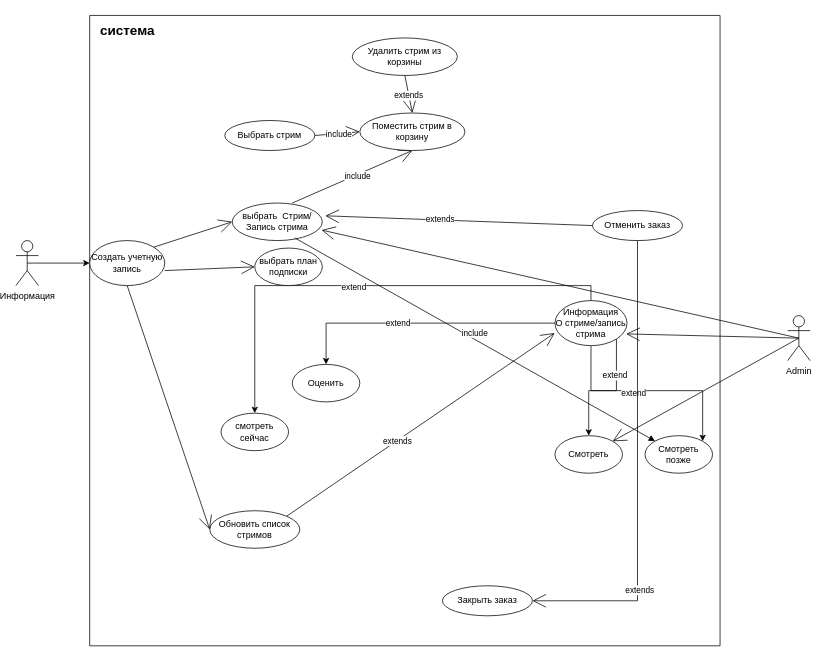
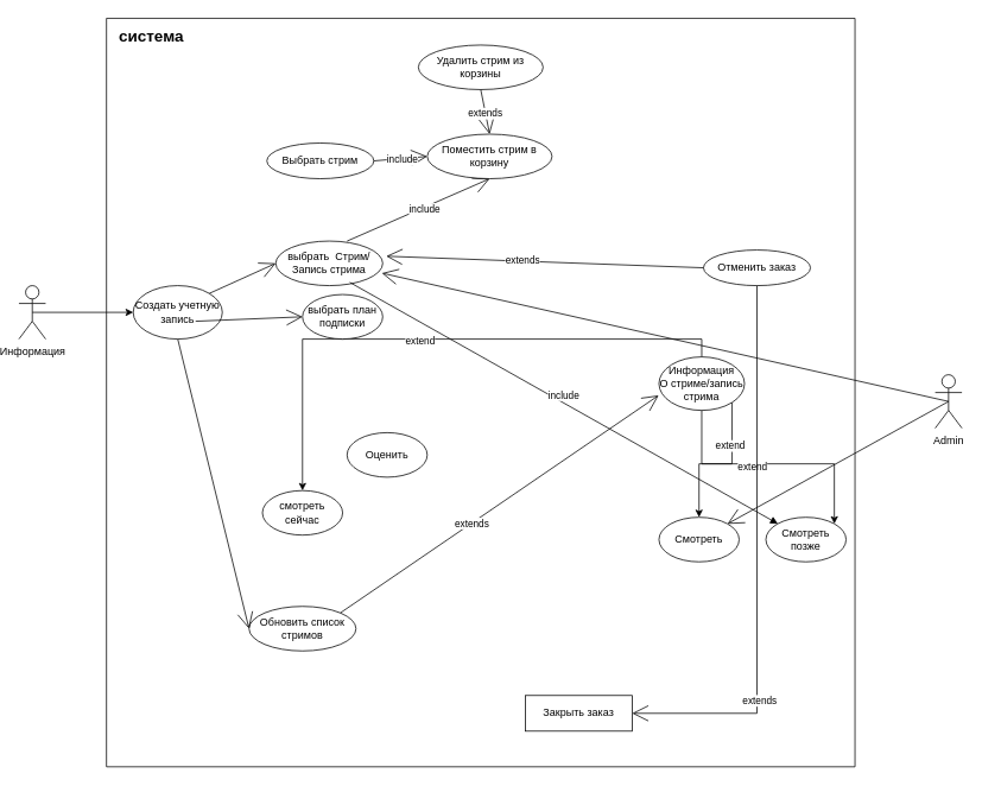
  <mxCell id="0" />
  <mxCell id="1" parent="0" />
  <mxCell id="2" value="" style="endArrow=open;endSize=16;endFill=0;html=1;rounded=0;entryX=0.5;entryY=1;entryDx=0;entryDy=0;exitX=0.5;exitY=0;exitDx=0;exitDy=0;" parent="1" target="9" edge="1"><mxGeometry width="160" relative="1" as="geometry"><mxPoint x="389" y="270" as="sourcePoint" /><mxPoint x="519" y="160" as="targetPoint" /></mxGeometry></mxCell>
  <mxCell id="3" value="include" style="edgeLabel;html=1;align=center;verticalAlign=middle;resizable=0;points=[];" parent="2" vertex="1" connectable="0"><mxGeometry x="0.075" y="-1" relative="1" as="geometry"><mxPoint as="offset" /></mxGeometry></mxCell>
  <mxCell id="4" value="" style="endArrow=open;endSize=16;endFill=0;html=1;rounded=0;exitX=0.5;exitY=0.5;exitDx=0;exitDy=0;exitPerimeter=0;entryX=0.992;entryY=0.72;entryDx=0;entryDy=0;entryPerimeter=0;" parent="1" source="44" target="17" edge="1"><mxGeometry width="160" relative="1" as="geometry"><mxPoint x="1029" y="440" as="sourcePoint" /><mxPoint x="431.426" y="304.142" as="targetPoint" /></mxGeometry></mxCell>
  <mxCell id="5" value="" style="swimlane;startSize=0;" parent="1" vertex="1"><mxGeometry x="119" y="20" width="840" height="840" as="geometry" /></mxCell>
  <mxCell id="6" value="Обновить список стримов" style="ellipse;whiteSpace=wrap;html=1;" parent="5" vertex="1"><mxGeometry x="160" y="660" width="120" height="50" as="geometry" /></mxCell>
  <mxCell id="7" value="" style="endArrow=open;endSize=16;endFill=0;html=1;rounded=0;entryX=-0.004;entryY=0.72;entryDx=0;entryDy=0;exitX=1;exitY=0;exitDx=0;exitDy=0;entryPerimeter=0;" parent="5" source="6" target="31" edge="1"><mxGeometry width="160" relative="1" as="geometry"><mxPoint x="590" y="500" as="sourcePoint" /><mxPoint x="560" y="495.0" as="targetPoint" /></mxGeometry></mxCell>
  <mxCell id="8" value="extends" style="edgeLabel;html=1;align=center;verticalAlign=middle;resizable=0;points=[];" parent="7" vertex="1" connectable="0"><mxGeometry x="-0.178" relative="1" as="geometry"><mxPoint as="offset" /></mxGeometry></mxCell>
  <mxCell id="9" value="Поместить стрим в корзину" style="ellipse;whiteSpace=wrap;html=1;" parent="5" vertex="1"><mxGeometry x="360" y="130" width="140" height="50" as="geometry" /></mxCell>
  <mxCell id="10" value="Удалить стрим из корзины" style="ellipse;whiteSpace=wrap;html=1;" parent="5" vertex="1"><mxGeometry x="350" y="30" width="140" height="50" as="geometry" /></mxCell>
  <mxCell id="11" value="" style="endArrow=open;endSize=16;endFill=0;html=1;rounded=0;entryX=0.5;entryY=0;entryDx=0;entryDy=0;exitX=0.5;exitY=1;exitDx=0;exitDy=0;" parent="5" source="10" target="9" edge="1"><mxGeometry width="160" relative="1" as="geometry"><mxPoint x="380" y="90" as="sourcePoint" /><mxPoint x="370" y="321" as="targetPoint" /></mxGeometry></mxCell>
  <mxCell id="12" value="extends" style="edgeLabel;html=1;align=center;verticalAlign=middle;resizable=0;points=[];" parent="11" vertex="1" connectable="0"><mxGeometry x="0.075" y="-1" relative="1" as="geometry"><mxPoint as="offset" /></mxGeometry></mxCell>
  <mxCell id="13" value="Выбрать стрим" style="ellipse;whiteSpace=wrap;html=1;" parent="5" vertex="1"><mxGeometry x="180" y="140" width="120" height="40" as="geometry" /></mxCell>
  <mxCell id="14" value="" style="endArrow=open;endSize=16;endFill=0;html=1;rounded=0;exitX=1;exitY=0.5;exitDx=0;exitDy=0;entryX=0;entryY=0.5;entryDx=0;entryDy=0;" parent="5" source="13" target="9" edge="1"><mxGeometry width="160" relative="1" as="geometry"><mxPoint x="410" y="370" as="sourcePoint" /><mxPoint x="190" y="110" as="targetPoint" /></mxGeometry></mxCell>
  <mxCell id="15" value="include" style="edgeLabel;html=1;align=center;verticalAlign=middle;resizable=0;points=[];" parent="14" vertex="1" connectable="0"><mxGeometry x="0.075" y="-1" relative="1" as="geometry"><mxPoint as="offset" /></mxGeometry></mxCell>
- <mxCell id="16" value="Закрыть заказ" style="ellipse;whiteSpace=wrap;html=1;" parent="5" vertex="1"><mxGeometry x="470" y="760" width="120" height="40" as="geometry" /></mxCell>
+ <mxCell id="16" value="Закрыть заказ" style="whiteSpace=wrap;html=1;rounded=0;" parent="5" vertex="1"><mxGeometry x="470" y="760" width="120" height="40" as="geometry" /></mxCell>
  <mxCell id="17" value="выбрать&amp;nbsp; Стрим/Запись стрима" style="ellipse;whiteSpace=wrap;html=1;" parent="5" vertex="1"><mxGeometry x="190" y="250" width="120" height="50" as="geometry" /></mxCell>
  <mxCell id="18" value="&lt;b&gt;&lt;font style=&quot;font-size: 18px;&quot;&gt;система&lt;/font&gt;&lt;/b&gt;" style="text;html=1;align=center;verticalAlign=middle;resizable=0;points=[];autosize=1;strokeColor=none;fillColor=none;" parent="5" vertex="1"><mxGeometry width="100" height="40" as="geometry" /></mxCell>
- <mxCell id="19" value="Создать учетную запись" style="ellipse;whiteSpace=wrap;html=1;" parent="5" vertex="1"><mxGeometry y="300" width="100" height="60" as="geometry" /></mxCell>
+ <mxCell id="19" value="Создать учетную запись" style="ellipse;whiteSpace=wrap;html=1;" parent="5" vertex="1"><mxGeometry x="30" y="300" width="100" height="60" as="geometry" /></mxCell>
  <mxCell id="20" value="" style="endArrow=open;endSize=16;endFill=0;html=1;rounded=0;entryX=0;entryY=0.5;entryDx=0;entryDy=0;exitX=1;exitY=0;exitDx=0;exitDy=0;" parent="5" source="19" target="17" edge="1"><mxGeometry width="160" relative="1" as="geometry"><mxPoint x="-60" y="310" as="sourcePoint" /><mxPoint x="200" y="280" as="targetPoint" /></mxGeometry></mxCell>
  <mxCell id="21" value="" style="endArrow=open;endSize=16;endFill=0;html=1;rounded=0;entryX=0;entryY=0.5;entryDx=0;entryDy=0;" parent="5" target="38" edge="1"><mxGeometry width="160" relative="1" as="geometry"><mxPoint x="100" y="340" as="sourcePoint" /><mxPoint x="326.64" y="410.55" as="targetPoint" /></mxGeometry></mxCell>
  <mxCell id="22" value="" style="endArrow=open;endSize=16;endFill=0;html=1;rounded=0;exitX=0.5;exitY=1;exitDx=0;exitDy=0;entryX=0;entryY=0.5;entryDx=0;entryDy=0;" parent="5" source="19" target="6" edge="1"><mxGeometry width="160" relative="1" as="geometry"><mxPoint x="-80.0" y="300" as="sourcePoint" /><mxPoint x="217.323" y="427.427" as="targetPoint" /></mxGeometry></mxCell>
  <mxCell id="23" style="edgeStyle=orthogonalEdgeStyle;rounded=0;orthogonalLoop=1;jettySize=auto;html=1;exitX=1;exitY=1;exitDx=0;exitDy=0;" parent="5" source="31" target="40" edge="1"><mxGeometry relative="1" as="geometry" /></mxCell>
  <mxCell id="24" value="extend" style="edgeLabel;html=1;align=center;verticalAlign=middle;resizable=0;points=[];" parent="23" vertex="1" connectable="0"><mxGeometry x="-0.416" y="-2" relative="1" as="geometry"><mxPoint as="offset" /></mxGeometry></mxCell>
- <mxCell id="25" style="edgeStyle=orthogonalEdgeStyle;rounded=0;orthogonalLoop=1;jettySize=auto;html=1;exitX=0;exitY=0.5;exitDx=0;exitDy=0;" parent="5" source="31" target="41" edge="1"><mxGeometry relative="1" as="geometry" /></mxCell>
- <mxCell id="26" value="extend" style="edgeLabel;html=1;align=center;verticalAlign=middle;resizable=0;points=[];" parent="25" vertex="1" connectable="0"><mxGeometry x="0.165" relative="1" as="geometry"><mxPoint as="offset" /></mxGeometry></mxCell>
  <mxCell id="27" style="edgeStyle=orthogonalEdgeStyle;rounded=0;orthogonalLoop=1;jettySize=auto;html=1;exitX=0.5;exitY=0;exitDx=0;exitDy=0;" parent="5" source="31" target="42" edge="1"><mxGeometry relative="1" as="geometry" /></mxCell>
  <mxCell id="28" value="extend" style="edgeLabel;html=1;align=center;verticalAlign=middle;resizable=0;points=[];" parent="27" vertex="1" connectable="0"><mxGeometry x="0.057" y="1" relative="1" as="geometry"><mxPoint as="offset" /></mxGeometry></mxCell>
  <mxCell id="29" style="edgeStyle=orthogonalEdgeStyle;rounded=0;orthogonalLoop=1;jettySize=auto;html=1;exitX=0.5;exitY=1;exitDx=0;exitDy=0;entryX=1;entryY=0;entryDx=0;entryDy=0;" parent="5" source="31" target="39" edge="1"><mxGeometry relative="1" as="geometry" /></mxCell>
  <mxCell id="30" value="extend" style="edgeLabel;html=1;align=center;verticalAlign=middle;resizable=0;points=[];" parent="29" vertex="1" connectable="0"><mxGeometry x="-0.159" y="-3" relative="1" as="geometry"><mxPoint as="offset" /></mxGeometry></mxCell>
  <mxCell id="31" value="&lt;div&gt;Информация&lt;/div&gt;О стриме/запись стрима" style="ellipse;whiteSpace=wrap;html=1;" parent="5" vertex="1"><mxGeometry x="620" y="380" width="96" height="60" as="geometry" /></mxCell>
  <mxCell id="32" value="Отменить заказ" style="ellipse;whiteSpace=wrap;html=1;" parent="5" vertex="1"><mxGeometry x="670" y="260" width="120" height="40" as="geometry" /></mxCell>
  <mxCell id="33" style="edgeStyle=orthogonalEdgeStyle;rounded=0;orthogonalLoop=1;jettySize=auto;html=1;exitX=0.5;exitY=1;exitDx=0;exitDy=0;entryX=1;entryY=0.5;entryDx=0;entryDy=0;endArrow=open;endFill=0;endSize=16;" parent="5" source="32" target="16" edge="1"><mxGeometry relative="1" as="geometry" /></mxCell>
  <mxCell id="34" value="extends" style="edgeLabel;html=1;align=center;verticalAlign=middle;resizable=0;points=[];" parent="33" vertex="1" connectable="0"><mxGeometry x="0.501" y="2" relative="1" as="geometry"><mxPoint as="offset" /></mxGeometry></mxCell>
  <mxCell id="35" value="" style="endArrow=open;endSize=16;endFill=0;html=1;rounded=0;exitX=0;exitY=0.5;exitDx=0;exitDy=0;entryX=1.033;entryY=0.34;entryDx=0;entryDy=0;entryPerimeter=0;" parent="5" source="32" target="17" edge="1"><mxGeometry width="160" relative="1" as="geometry"><mxPoint x="790" y="450" as="sourcePoint" /><mxPoint x="320" y="280" as="targetPoint" /></mxGeometry></mxCell>
  <mxCell id="36" value="extends" style="edgeLabel;html=1;align=center;verticalAlign=middle;resizable=0;points=[];" parent="35" vertex="1" connectable="0"><mxGeometry x="0.332" y="2" relative="1" as="geometry"><mxPoint x="33" y="-2" as="offset" /></mxGeometry></mxCell>
  <mxCell id="37" value="include" style="html=1;verticalAlign=bottom;endArrow=block;curved=0;rounded=0;exitX=0.692;exitY=0.927;exitDx=0;exitDy=0;exitPerimeter=0;" parent="5" source="17" target="39" edge="1"><mxGeometry width="80" relative="1" as="geometry"><mxPoint x="260" y="300" as="sourcePoint" /><mxPoint x="380.28" y="393.55" as="targetPoint" /></mxGeometry></mxCell>
  <mxCell id="38" value="выбрать план подписки" style="ellipse;whiteSpace=wrap;html=1;" parent="5" vertex="1"><mxGeometry x="220" y="310" width="90" height="50" as="geometry" /></mxCell>
  <mxCell id="39" value="Смотреть позже" style="ellipse;whiteSpace=wrap;html=1;" parent="5" vertex="1"><mxGeometry x="740" y="560" width="90" height="50" as="geometry" /></mxCell>
  <mxCell id="40" value="Смотреть" style="ellipse;whiteSpace=wrap;html=1;" parent="5" vertex="1"><mxGeometry x="620" y="560" width="90" height="50" as="geometry" /></mxCell>
  <mxCell id="41" value="Оценить" style="ellipse;whiteSpace=wrap;html=1;" parent="5" vertex="1"><mxGeometry x="270" y="465" width="90" height="50" as="geometry" /></mxCell>
  <mxCell id="42" value="смотреть сейчас" style="ellipse;whiteSpace=wrap;html=1;" parent="5" vertex="1"><mxGeometry x="175" y="530" width="90" height="50" as="geometry" /></mxCell>
  <mxCell id="43" value="" style="ellipse;whiteSpace=wrap;html=1;strokeColor=#ffffff;" parent="1" vertex="1"><mxGeometry x="20.75" y="290" width="21.5" height="10" as="geometry" /></mxCell>
  <mxCell id="44" value="Admin" style="shape=umlActor;verticalLabelPosition=bottom;verticalAlign=top;html=1;" parent="1" vertex="1"><mxGeometry x="1049" y="420" width="30" height="60" as="geometry" /></mxCell>
  <mxCell id="45" value="" style="endArrow=open;endSize=16;endFill=0;html=1;rounded=0;exitX=0.5;exitY=0.5;exitDx=0;exitDy=0;exitPerimeter=0;" parent="1" source="44" target="40" edge="1"><mxGeometry width="160" relative="1" as="geometry"><mxPoint x="1039" y="450" as="sourcePoint" /><mxPoint x="804" y="505" as="targetPoint" /></mxGeometry></mxCell>
- <mxCell id="46" value="" style="endArrow=open;endSize=16;endFill=0;html=1;rounded=0;exitX=0.5;exitY=0.5;exitDx=0;exitDy=0;exitPerimeter=0;entryX=0.989;entryY=0.74;entryDx=0;entryDy=0;entryPerimeter=0;" parent="1" source="44" target="31" edge="1"><mxGeometry width="160" relative="1" as="geometry"><mxPoint x="1039" y="450" as="sourcePoint" /><mxPoint x="468" y="311" as="targetPoint" /></mxGeometry></mxCell>
  <mxCell id="47" style="edgeStyle=orthogonalEdgeStyle;rounded=0;orthogonalLoop=1;jettySize=auto;html=1;entryX=0;entryY=0.5;entryDx=0;entryDy=0;exitX=0.5;exitY=0.5;exitDx=0;exitDy=0;exitPerimeter=0;" edge="1" parent="1" source="48" target="19"><mxGeometry relative="1" as="geometry" /></mxCell>
  <mxCell id="48" value="Информация" style="shape=umlActor;verticalLabelPosition=bottom;verticalAlign=top;html=1;outlineConnect=0;" vertex="1" parent="1"><mxGeometry x="20.75" y="320" width="30" height="60" as="geometry" /></mxCell>
